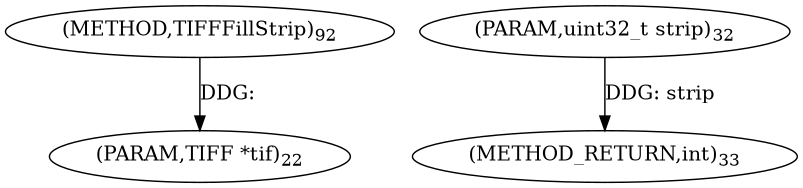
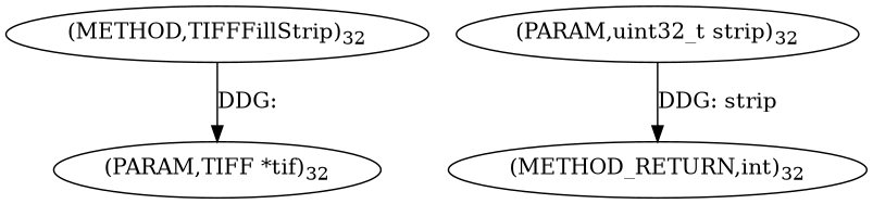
  digraph {
-   n1 [label=<(METHOD,TIFFFillStrip)<SUB>92</SUB>>]
-   n2 [label=<(PARAM,TIFF *tif)<SUB>22</SUB>>]
+   n1 [label=<(METHOD,TIFFFillStrip)<SUB>32</SUB>>]
+   n2 [label=<(PARAM,TIFF *tif)<SUB>32</SUB>>]
    n3 [label=<(PARAM,uint32_t strip)<SUB>32</SUB>>]
-   n4 [label=<(METHOD_RETURN,int)<SUB>33</SUB>>]
+   n4 [label=<(METHOD_RETURN,int)<SUB>32</SUB>>]
    n1 -> n2 [label="DDG: "]
    n3 -> n4 [label="DDG: strip"]
  }
